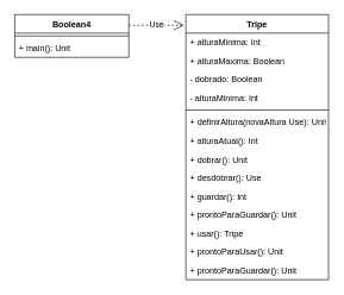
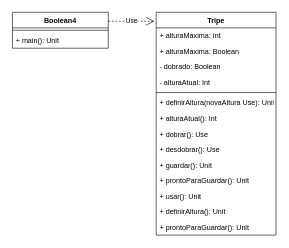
  <mxCell id="0" />
  <mxCell id="1" parent="0" />
  <mxCell id="2" value="Boolean4" style="swimlane;fontStyle=1;align=center;verticalAlign=top;childLayout=stackLayout;horizontal=1;startSize=26;horizontalStack=0;resizeParent=1;resizeParentMax=0;resizeLast=0;collapsible=1;marginBottom=0;" vertex="1" parent="1"><mxGeometry x="20" y="20" width="160" height="60" as="geometry" /></mxCell>
  <mxCell id="3" value="" style="line;strokeWidth=1;fillColor=none;align=left;verticalAlign=middle;spacingTop=-1;spacingLeft=3;spacingRight=3;rotatable=0;labelPosition=right;points=[];portConstraint=eastwest;" vertex="1" parent="2"><mxGeometry y="26" width="160" height="8" as="geometry" /></mxCell>
  <mxCell id="4" value="+ main(): Unit" style="text;strokeColor=none;fillColor=none;align=left;verticalAlign=top;spacingLeft=4;spacingRight=4;overflow=hidden;rotatable=0;points=[[0,0.5],[1,0.5]];portConstraint=eastwest;" vertex="1" parent="2"><mxGeometry y="34" width="160" height="26" as="geometry" /></mxCell>
  <mxCell id="5" value="Tripe" style="swimlane;fontStyle=1;align=center;verticalAlign=top;childLayout=stackLayout;horizontal=1;startSize=26;horizontalStack=0;resizeParent=1;resizeParentMax=0;resizeLast=0;collapsible=1;marginBottom=0;" vertex="1" parent="1"><mxGeometry x="260" y="20" width="200" height="372" as="geometry" /></mxCell>
- <mxCell id="6" value="+ alturaMinima: Int" style="text;strokeColor=none;fillColor=none;align=left;verticalAlign=top;spacingLeft=4;spacingRight=4;overflow=hidden;rotatable=0;points=[[0,0.5],[1,0.5]];portConstraint=eastwest;" vertex="1" parent="5"><mxGeometry y="26" width="200" height="26" as="geometry" /></mxCell>
+ <mxCell id="6" value="+ alturaMaxima: Int" style="text;strokeColor=none;fillColor=none;align=left;verticalAlign=top;spacingLeft=4;spacingRight=4;overflow=hidden;rotatable=0;points=[[0,0.5],[1,0.5]];portConstraint=eastwest;" vertex="1" parent="5"><mxGeometry y="26" width="200" height="26" as="geometry" /></mxCell>
  <mxCell id="7" value="+ alturaMaxima: Boolean" style="text;strokeColor=none;fillColor=none;align=left;verticalAlign=top;spacingLeft=4;spacingRight=4;overflow=hidden;rotatable=0;points=[[0,0.5],[1,0.5]];portConstraint=eastwest;" vertex="1" parent="5"><mxGeometry y="52" width="200" height="26" as="geometry" /></mxCell>
  <mxCell id="8" value="- dobrado: Boolean" style="text;strokeColor=none;fillColor=none;align=left;verticalAlign=top;spacingLeft=4;spacingRight=4;overflow=hidden;rotatable=0;points=[[0,0.5],[1,0.5]];portConstraint=eastwest;" vertex="1" parent="5"><mxGeometry y="78" width="200" height="26" as="geometry" /></mxCell>
- <mxCell id="9" value="- alturaMinima: Int" style="text;strokeColor=none;fillColor=none;align=left;verticalAlign=top;spacingLeft=4;spacingRight=4;overflow=hidden;rotatable=0;points=[[0,0.5],[1,0.5]];portConstraint=eastwest;" vertex="1" parent="5"><mxGeometry y="104" width="200" height="26" as="geometry" /></mxCell>
+ <mxCell id="9" value="- alturaAtual: Int" style="text;strokeColor=none;fillColor=none;align=left;verticalAlign=top;spacingLeft=4;spacingRight=4;overflow=hidden;rotatable=0;points=[[0,0.5],[1,0.5]];portConstraint=eastwest;" vertex="1" parent="5"><mxGeometry y="104" width="200" height="26" as="geometry" /></mxCell>
  <mxCell id="10" value="" style="line;strokeWidth=1;fillColor=none;align=left;verticalAlign=middle;spacingTop=-1;spacingLeft=3;spacingRight=3;rotatable=0;labelPosition=right;points=[];portConstraint=eastwest;" vertex="1" parent="5"><mxGeometry y="130" width="200" height="8" as="geometry" /></mxCell>
  <mxCell id="11" value="+ definirAltura(novaAltura Use): Unit" style="text;strokeColor=none;fillColor=none;align=left;verticalAlign=top;spacingLeft=4;spacingRight=4;overflow=hidden;rotatable=0;points=[[0,0.5],[1,0.5]];portConstraint=eastwest;" vertex="1" parent="5"><mxGeometry y="138" width="200" height="26" as="geometry" /></mxCell>
  <mxCell id="12" value="+ alturaAtual(): Int" style="text;strokeColor=none;fillColor=none;align=left;verticalAlign=top;spacingLeft=4;spacingRight=4;overflow=hidden;rotatable=0;points=[[0,0.5],[1,0.5]];portConstraint=eastwest;" vertex="1" parent="5"><mxGeometry y="164" width="200" height="26" as="geometry" /></mxCell>
- <mxCell id="13" value="+ dobrar(): Unit" style="text;strokeColor=none;fillColor=none;align=left;verticalAlign=top;spacingLeft=4;spacingRight=4;overflow=hidden;rotatable=0;points=[[0,0.5],[1,0.5]];portConstraint=eastwest;" vertex="1" parent="5"><mxGeometry y="190" width="200" height="26" as="geometry" /></mxCell>
+ <mxCell id="13" value="+ dobrar(): Use" style="text;strokeColor=none;fillColor=none;align=left;verticalAlign=top;spacingLeft=4;spacingRight=4;overflow=hidden;rotatable=0;points=[[0,0.5],[1,0.5]];portConstraint=eastwest;" vertex="1" parent="5"><mxGeometry y="190" width="200" height="26" as="geometry" /></mxCell>
  <mxCell id="14" value="+ desdobrar(): Use" style="text;strokeColor=none;fillColor=none;align=left;verticalAlign=top;spacingLeft=4;spacingRight=4;overflow=hidden;rotatable=0;points=[[0,0.5],[1,0.5]];portConstraint=eastwest;" vertex="1" parent="5"><mxGeometry y="216" width="200" height="26" as="geometry" /></mxCell>
- <mxCell id="15" value="+ guardar(): Int" style="text;strokeColor=none;fillColor=none;align=left;verticalAlign=top;spacingLeft=4;spacingRight=4;overflow=hidden;rotatable=0;points=[[0,0.5],[1,0.5]];portConstraint=eastwest;" vertex="1" parent="5"><mxGeometry y="242" width="200" height="26" as="geometry" /></mxCell>
+ <mxCell id="15" value="+ guardar(): Unit" style="text;strokeColor=none;fillColor=none;align=left;verticalAlign=top;spacingLeft=4;spacingRight=4;overflow=hidden;rotatable=0;points=[[0,0.5],[1,0.5]];portConstraint=eastwest;" vertex="1" parent="5"><mxGeometry y="242" width="200" height="26" as="geometry" /></mxCell>
  <mxCell id="16" value="+ prontoParaGuardar(): Unit" style="text;strokeColor=none;fillColor=none;align=left;verticalAlign=top;spacingLeft=4;spacingRight=4;overflow=hidden;rotatable=0;points=[[0,0.5],[1,0.5]];portConstraint=eastwest;" vertex="1" parent="5"><mxGeometry y="268" width="200" height="26" as="geometry" /></mxCell>
- <mxCell id="17" value="+ usar(): Tripe" style="text;strokeColor=none;fillColor=none;align=left;verticalAlign=top;spacingLeft=4;spacingRight=4;overflow=hidden;rotatable=0;points=[[0,0.5],[1,0.5]];portConstraint=eastwest;" vertex="1" parent="5"><mxGeometry y="294" width="200" height="26" as="geometry" /></mxCell>
- <mxCell id="18" value="+ prontoParaUsar(): Unit" style="text;strokeColor=none;fillColor=none;align=left;verticalAlign=top;spacingLeft=4;spacingRight=4;overflow=hidden;rotatable=0;points=[[0,0.5],[1,0.5]];portConstraint=eastwest;" vertex="1" parent="5"><mxGeometry y="320" width="200" height="26" as="geometry" /></mxCell>
+ <mxCell id="17" value="+ usar(): Unit" style="text;strokeColor=none;fillColor=none;align=left;verticalAlign=top;spacingLeft=4;spacingRight=4;overflow=hidden;rotatable=0;points=[[0,0.5],[1,0.5]];portConstraint=eastwest;" vertex="1" parent="5"><mxGeometry y="294" width="200" height="26" as="geometry" /></mxCell>
+ <mxCell id="18" value="+ definirAltura(): Unit" style="text;strokeColor=none;fillColor=none;align=left;verticalAlign=top;spacingLeft=4;spacingRight=4;overflow=hidden;rotatable=0;points=[[0,0.5],[1,0.5]];portConstraint=eastwest;" vertex="1" parent="5"><mxGeometry y="320" width="200" height="26" as="geometry" /></mxCell>
  <mxCell id="19" value="+ prontoParaGuardar(): Unit" style="text;strokeColor=none;fillColor=none;align=left;verticalAlign=top;spacingLeft=4;spacingRight=4;overflow=hidden;rotatable=0;points=[[0,0.5],[1,0.5]];portConstraint=eastwest;" vertex="1" parent="5"><mxGeometry y="346" width="200" height="26" as="geometry" /></mxCell>
  <mxCell id="20" value="Use" style="endArrow=open;endSize=12;dashed=1;html=1;exitX=1;exitY=0.25;exitDx=0;exitDy=0;" edge="1" parent="1" source="2"><mxGeometry width="160" relative="1" as="geometry"><mxPoint x="270" y="330" as="sourcePoint" /><mxPoint x="257" y="35" as="targetPoint" /></mxGeometry></mxCell>
